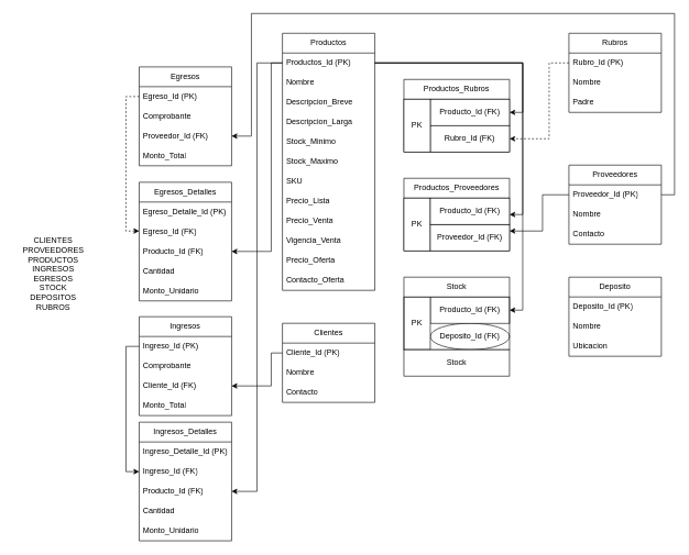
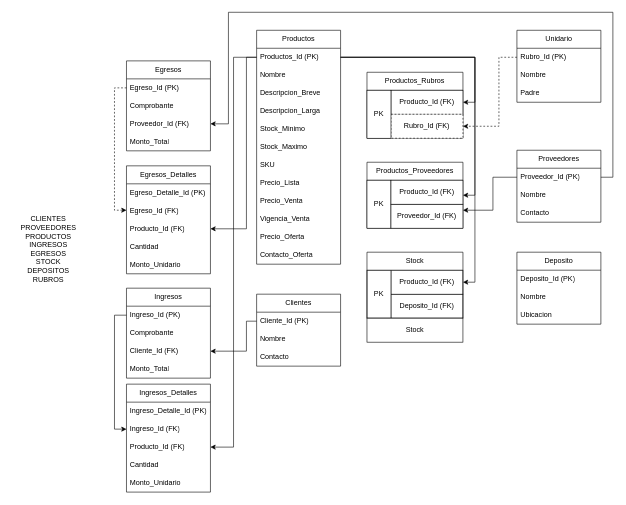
  <mxCell id="0" />
  <mxCell id="1" parent="0" />
  <mxCell id="2" value="CLIENTES&lt;br&gt;PROVEEDORES&lt;br&gt;PRODUCTOS&lt;br&gt;INGRESOS&lt;br&gt;EGRESOS&lt;br&gt;STOCK&lt;br&gt;DEPOSITOS&lt;br&gt;RUBROS&lt;br&gt;" style="text;html=1;strokeColor=none;fillColor=none;align=center;verticalAlign=middle;whiteSpace=wrap;rounded=0;" vertex="1" parent="1"><mxGeometry x="20" y="350" width="120" height="130" as="geometry" /></mxCell>
  <mxCell id="3" value="Productos&lt;br&gt;" style="swimlane;fontStyle=0;childLayout=stackLayout;horizontal=1;startSize=30;horizontalStack=0;resizeParent=1;resizeParentMax=0;resizeLast=0;collapsible=1;marginBottom=0;whiteSpace=wrap;html=1;" vertex="1" parent="1"><mxGeometry x="427" y="50" width="140" height="390" as="geometry" /></mxCell>
  <mxCell id="4" value="Productos_Id (PK)" style="text;strokeColor=none;fillColor=none;align=left;verticalAlign=middle;spacingLeft=4;spacingRight=4;overflow=hidden;points=[[0,0.5],[1,0.5]];portConstraint=eastwest;rotatable=0;whiteSpace=wrap;html=1;" vertex="1" parent="3"><mxGeometry y="30" width="140" height="30" as="geometry" /></mxCell>
  <mxCell id="5" value="Nombre" style="text;strokeColor=none;fillColor=none;align=left;verticalAlign=middle;spacingLeft=4;spacingRight=4;overflow=hidden;points=[[0,0.5],[1,0.5]];portConstraint=eastwest;rotatable=0;whiteSpace=wrap;html=1;" vertex="1" parent="3"><mxGeometry y="60" width="140" height="30" as="geometry" /></mxCell>
  <mxCell id="6" value="Descripcion_Breve" style="text;strokeColor=none;fillColor=none;align=left;verticalAlign=middle;spacingLeft=4;spacingRight=4;overflow=hidden;points=[[0,0.5],[1,0.5]];portConstraint=eastwest;rotatable=0;whiteSpace=wrap;html=1;" vertex="1" parent="3"><mxGeometry y="90" width="140" height="30" as="geometry" /></mxCell>
  <mxCell id="7" value="Descripcion_Larga" style="text;strokeColor=none;fillColor=none;align=left;verticalAlign=middle;spacingLeft=4;spacingRight=4;overflow=hidden;points=[[0,0.5],[1,0.5]];portConstraint=eastwest;rotatable=0;whiteSpace=wrap;html=1;" vertex="1" parent="3"><mxGeometry y="120" width="140" height="30" as="geometry" /></mxCell>
  <mxCell id="8" value="Stock_Minimo" style="text;strokeColor=none;fillColor=none;align=left;verticalAlign=middle;spacingLeft=4;spacingRight=4;overflow=hidden;points=[[0,0.5],[1,0.5]];portConstraint=eastwest;rotatable=0;whiteSpace=wrap;html=1;" vertex="1" parent="3"><mxGeometry y="150" width="140" height="30" as="geometry" /></mxCell>
  <mxCell id="9" value="Stock_Maximo" style="text;strokeColor=none;fillColor=none;align=left;verticalAlign=middle;spacingLeft=4;spacingRight=4;overflow=hidden;points=[[0,0.5],[1,0.5]];portConstraint=eastwest;rotatable=0;whiteSpace=wrap;html=1;" vertex="1" parent="3"><mxGeometry y="180" width="140" height="30" as="geometry" /></mxCell>
  <mxCell id="10" value="SKU" style="text;strokeColor=none;fillColor=none;align=left;verticalAlign=middle;spacingLeft=4;spacingRight=4;overflow=hidden;points=[[0,0.5],[1,0.5]];portConstraint=eastwest;rotatable=0;whiteSpace=wrap;html=1;" vertex="1" parent="3"><mxGeometry y="210" width="140" height="30" as="geometry" /></mxCell>
  <mxCell id="11" value="Precio_Lista" style="text;strokeColor=none;fillColor=none;align=left;verticalAlign=middle;spacingLeft=4;spacingRight=4;overflow=hidden;points=[[0,0.5],[1,0.5]];portConstraint=eastwest;rotatable=0;whiteSpace=wrap;html=1;" vertex="1" parent="3"><mxGeometry y="240" width="140" height="30" as="geometry" /></mxCell>
  <mxCell id="12" value="Precio_Venta" style="text;strokeColor=none;fillColor=none;align=left;verticalAlign=middle;spacingLeft=4;spacingRight=4;overflow=hidden;points=[[0,0.5],[1,0.5]];portConstraint=eastwest;rotatable=0;whiteSpace=wrap;html=1;" vertex="1" parent="3"><mxGeometry y="270" width="140" height="30" as="geometry" /></mxCell>
  <mxCell id="13" value="Vigencia_Venta" style="text;strokeColor=none;fillColor=none;align=left;verticalAlign=middle;spacingLeft=4;spacingRight=4;overflow=hidden;points=[[0,0.5],[1,0.5]];portConstraint=eastwest;rotatable=0;whiteSpace=wrap;html=1;" vertex="1" parent="3"><mxGeometry y="300" width="140" height="30" as="geometry" /></mxCell>
  <mxCell id="14" value="Precio_Oferta" style="text;strokeColor=none;fillColor=none;align=left;verticalAlign=middle;spacingLeft=4;spacingRight=4;overflow=hidden;points=[[0,0.5],[1,0.5]];portConstraint=eastwest;rotatable=0;whiteSpace=wrap;html=1;" vertex="1" parent="3"><mxGeometry y="330" width="140" height="30" as="geometry" /></mxCell>
  <mxCell id="15" value="Contacto_Oferta" style="text;strokeColor=none;fillColor=none;align=left;verticalAlign=middle;spacingLeft=4;spacingRight=4;overflow=hidden;points=[[0,0.5],[1,0.5]];portConstraint=eastwest;rotatable=0;whiteSpace=wrap;html=1;" vertex="1" parent="3"><mxGeometry y="360" width="140" height="30" as="geometry" /></mxCell>
- <mxCell id="16" value="Rubros" style="swimlane;fontStyle=0;childLayout=stackLayout;horizontal=1;startSize=30;horizontalStack=0;resizeParent=1;resizeParentMax=0;resizeLast=0;collapsible=1;marginBottom=0;whiteSpace=wrap;html=1;" vertex="1" parent="1"><mxGeometry x="861" y="50" width="140" height="120" as="geometry" /></mxCell>
+ <mxCell id="16" value="Unidario" style="swimlane;fontStyle=0;childLayout=stackLayout;horizontal=1;startSize=30;horizontalStack=0;resizeParent=1;resizeParentMax=0;resizeLast=0;collapsible=1;marginBottom=0;whiteSpace=wrap;html=1;" vertex="1" parent="1"><mxGeometry x="861" y="50" width="140" height="120" as="geometry" /></mxCell>
  <mxCell id="17" value="Rubro_Id (PK)" style="text;strokeColor=none;fillColor=none;align=left;verticalAlign=middle;spacingLeft=4;spacingRight=4;overflow=hidden;points=[[0,0.5],[1,0.5]];portConstraint=eastwest;rotatable=0;whiteSpace=wrap;html=1;" vertex="1" parent="16"><mxGeometry y="30" width="140" height="30" as="geometry" /></mxCell>
  <mxCell id="18" value="Nombre" style="text;strokeColor=none;fillColor=none;align=left;verticalAlign=middle;spacingLeft=4;spacingRight=4;overflow=hidden;points=[[0,0.5],[1,0.5]];portConstraint=eastwest;rotatable=0;whiteSpace=wrap;html=1;" vertex="1" parent="16"><mxGeometry y="60" width="140" height="30" as="geometry" /></mxCell>
  <mxCell id="19" value="Padre" style="text;strokeColor=none;fillColor=none;align=left;verticalAlign=middle;spacingLeft=4;spacingRight=4;overflow=hidden;points=[[0,0.5],[1,0.5]];portConstraint=eastwest;rotatable=0;whiteSpace=wrap;html=1;" vertex="1" parent="16"><mxGeometry y="90" width="140" height="30" as="geometry" /></mxCell>
  <mxCell id="20" value="Productos_Rubros" style="swimlane;fontStyle=0;childLayout=stackLayout;horizontal=1;startSize=30;horizontalStack=0;resizeParent=1;resizeParentMax=0;resizeLast=0;collapsible=1;marginBottom=0;whiteSpace=wrap;html=1;" vertex="1" parent="1"><mxGeometry x="611" y="120" width="160" height="110" as="geometry" /></mxCell>
  <mxCell id="21" value="" style="group" vertex="1" connectable="0" parent="20"><mxGeometry y="30" width="160" height="80" as="geometry" /></mxCell>
  <mxCell id="22" value="Producto_Id (FK)" style="rounded=0;whiteSpace=wrap;html=1;" vertex="1" parent="21"><mxGeometry x="40" width="120" height="40" as="geometry" /></mxCell>
- <mxCell id="23" value="Rubro_Id (FK)" style="rounded=0;whiteSpace=wrap;html=1;" vertex="1" parent="21"><mxGeometry x="40" y="40" width="120" height="40" as="geometry" /></mxCell>
+ <mxCell id="23" value="Rubro_Id (FK)" style="rounded=0;whiteSpace=wrap;html=1;dashed=1;" vertex="1" parent="21"><mxGeometry x="40" y="40" width="120" height="40" as="geometry" /></mxCell>
  <mxCell id="24" value="PK" style="rounded=0;whiteSpace=wrap;html=1;" vertex="1" parent="21"><mxGeometry width="40" height="80" as="geometry" /></mxCell>
  <mxCell id="25" style="edgeStyle=orthogonalEdgeStyle;rounded=0;orthogonalLoop=1;jettySize=auto;html=1;exitX=1;exitY=0.5;exitDx=0;exitDy=0;" edge="1" parent="1" source="4"><mxGeometry relative="1" as="geometry"><mxPoint x="771" y="170" as="targetPoint" /><Array as="points"><mxPoint x="791" y="95" /><mxPoint x="791" y="170" /></Array></mxGeometry></mxCell>
  <mxCell id="26" style="edgeStyle=orthogonalEdgeStyle;rounded=0;orthogonalLoop=1;jettySize=auto;html=1;dashed=1;" edge="1" parent="1" source="17" target="23"><mxGeometry relative="1" as="geometry"><mxPoint x="771" y="210" as="targetPoint" /><Array as="points"><mxPoint x="831" y="95" /><mxPoint x="831" y="210" /></Array></mxGeometry></mxCell>
  <mxCell id="27" value="Proveedores" style="swimlane;fontStyle=0;childLayout=stackLayout;horizontal=1;startSize=30;horizontalStack=0;resizeParent=1;resizeParentMax=0;resizeLast=0;collapsible=1;marginBottom=0;whiteSpace=wrap;html=1;" vertex="1" parent="1"><mxGeometry x="861" y="250" width="140" height="120" as="geometry" /></mxCell>
  <mxCell id="28" value="Proveedor_Id (PK)" style="text;strokeColor=none;fillColor=none;align=left;verticalAlign=middle;spacingLeft=4;spacingRight=4;overflow=hidden;points=[[0,0.5],[1,0.5]];portConstraint=eastwest;rotatable=0;whiteSpace=wrap;html=1;" vertex="1" parent="27"><mxGeometry y="30" width="140" height="30" as="geometry" /></mxCell>
  <mxCell id="29" value="Nombre" style="text;strokeColor=none;fillColor=none;align=left;verticalAlign=middle;spacingLeft=4;spacingRight=4;overflow=hidden;points=[[0,0.5],[1,0.5]];portConstraint=eastwest;rotatable=0;whiteSpace=wrap;html=1;" vertex="1" parent="27"><mxGeometry y="60" width="140" height="30" as="geometry" /></mxCell>
  <mxCell id="30" value="Contacto" style="text;strokeColor=none;fillColor=none;align=left;verticalAlign=middle;spacingLeft=4;spacingRight=4;overflow=hidden;points=[[0,0.5],[1,0.5]];portConstraint=eastwest;rotatable=0;whiteSpace=wrap;html=1;" vertex="1" parent="27"><mxGeometry y="90" width="140" height="30" as="geometry" /></mxCell>
  <mxCell id="31" value="Productos_Proveedores" style="swimlane;fontStyle=0;childLayout=stackLayout;horizontal=1;startSize=30;horizontalStack=0;resizeParent=1;resizeParentMax=0;resizeLast=0;collapsible=1;marginBottom=0;whiteSpace=wrap;html=1;" vertex="1" parent="1"><mxGeometry x="611" y="270" width="160" height="110" as="geometry" /></mxCell>
  <mxCell id="32" value="" style="group" vertex="1" connectable="0" parent="31"><mxGeometry y="30" width="160" height="80" as="geometry" /></mxCell>
  <mxCell id="33" value="PK" style="rounded=0;whiteSpace=wrap;html=1;" vertex="1" parent="32"><mxGeometry width="40" height="80" as="geometry" /></mxCell>
  <mxCell id="34" value="Proveedor_Id (FK)" style="rounded=0;whiteSpace=wrap;html=1;" vertex="1" parent="32"><mxGeometry x="40" y="40" width="120" height="40" as="geometry" /></mxCell>
  <mxCell id="35" value="Producto_Id (FK)" style="rounded=0;whiteSpace=wrap;html=1;" vertex="1" parent="32"><mxGeometry x="40" width="120" height="40" as="geometry" /></mxCell>
  <mxCell id="36" style="edgeStyle=orthogonalEdgeStyle;rounded=0;orthogonalLoop=1;jettySize=auto;html=1;" edge="1" parent="1" source="28" target="34"><mxGeometry relative="1" as="geometry"><mxPoint x="771" y="360" as="targetPoint" /><Array as="points"><mxPoint x="821" y="295" /><mxPoint x="821" y="350" /></Array></mxGeometry></mxCell>
  <mxCell id="37" style="edgeStyle=orthogonalEdgeStyle;rounded=0;orthogonalLoop=1;jettySize=auto;html=1;entryX=1;entryY=0.5;entryDx=0;entryDy=0;" edge="1" parent="1" source="4" target="31"><mxGeometry relative="1" as="geometry" /></mxCell>
  <mxCell id="38" value="Deposito" style="swimlane;fontStyle=0;childLayout=stackLayout;horizontal=1;startSize=30;horizontalStack=0;resizeParent=1;resizeParentMax=0;resizeLast=0;collapsible=1;marginBottom=0;whiteSpace=wrap;html=1;" vertex="1" parent="1"><mxGeometry x="861" y="420" width="140" height="120" as="geometry" /></mxCell>
  <mxCell id="39" value="Deposito_Id (PK)" style="text;strokeColor=none;fillColor=none;align=left;verticalAlign=middle;spacingLeft=4;spacingRight=4;overflow=hidden;points=[[0,0.5],[1,0.5]];portConstraint=eastwest;rotatable=0;whiteSpace=wrap;html=1;" vertex="1" parent="38"><mxGeometry y="30" width="140" height="30" as="geometry" /></mxCell>
  <mxCell id="40" value="Nombre" style="text;strokeColor=none;fillColor=none;align=left;verticalAlign=middle;spacingLeft=4;spacingRight=4;overflow=hidden;points=[[0,0.5],[1,0.5]];portConstraint=eastwest;rotatable=0;whiteSpace=wrap;html=1;" vertex="1" parent="38"><mxGeometry y="60" width="140" height="30" as="geometry" /></mxCell>
  <mxCell id="41" value="Ubicacion" style="text;strokeColor=none;fillColor=none;align=left;verticalAlign=middle;spacingLeft=4;spacingRight=4;overflow=hidden;points=[[0,0.5],[1,0.5]];portConstraint=eastwest;rotatable=0;whiteSpace=wrap;html=1;" vertex="1" parent="38"><mxGeometry y="90" width="140" height="30" as="geometry" /></mxCell>
- <mxCell id="42" value="Deposito_Id (FK)" style="ellipse;whiteSpace=wrap;html=1;" vertex="1" parent="1"><mxGeometry x="651" y="490" width="120" height="40" as="geometry" /></mxCell>
+ <mxCell id="42" value="Deposito_Id (FK)" style="rounded=0;whiteSpace=wrap;html=1;" vertex="1" parent="1"><mxGeometry x="651" y="490" width="120" height="40" as="geometry" /></mxCell>
  <mxCell id="43" value="Producto_Id (FK)" style="rounded=0;whiteSpace=wrap;html=1;" vertex="1" parent="1"><mxGeometry x="651" y="450" width="120" height="40" as="geometry" /></mxCell>
  <mxCell id="44" value="PK" style="rounded=0;whiteSpace=wrap;html=1;" vertex="1" parent="1"><mxGeometry x="611" y="450" width="40" height="80" as="geometry" /></mxCell>
  <mxCell id="45" value="" style="group" vertex="1" connectable="0" parent="1"><mxGeometry x="611" y="420" width="160" height="150" as="geometry" /></mxCell>
  <mxCell id="46" value="Stock" style="swimlane;fontStyle=0;childLayout=stackLayout;horizontal=1;startSize=30;horizontalStack=0;resizeParent=1;resizeParentMax=0;resizeLast=0;collapsible=1;marginBottom=0;whiteSpace=wrap;html=1;" vertex="1" parent="45"><mxGeometry width="160" height="110" as="geometry" /></mxCell>
  <mxCell id="47" value="Stock" style="rounded=0;whiteSpace=wrap;html=1;" vertex="1" parent="45"><mxGeometry y="110" width="160" height="40" as="geometry" /></mxCell>
  <mxCell id="48" style="edgeStyle=orthogonalEdgeStyle;rounded=0;orthogonalLoop=1;jettySize=auto;html=1;" edge="1" parent="1" source="4" target="43"><mxGeometry relative="1" as="geometry"><Array as="points"><mxPoint x="791" y="95" /><mxPoint x="791" y="470" /></Array></mxGeometry></mxCell>
  <mxCell id="49" value="Egresos" style="swimlane;fontStyle=0;childLayout=stackLayout;horizontal=1;startSize=30;horizontalStack=0;resizeParent=1;resizeParentMax=0;resizeLast=0;collapsible=1;marginBottom=0;whiteSpace=wrap;html=1;" vertex="1" parent="1"><mxGeometry x="210" y="101" width="140" height="150" as="geometry" /></mxCell>
  <mxCell id="50" value="Egreso_Id (PK)" style="text;strokeColor=none;fillColor=none;align=left;verticalAlign=middle;spacingLeft=4;spacingRight=4;overflow=hidden;points=[[0,0.5],[1,0.5]];portConstraint=eastwest;rotatable=0;whiteSpace=wrap;html=1;" vertex="1" parent="49"><mxGeometry y="30" width="140" height="30" as="geometry" /></mxCell>
  <mxCell id="51" value="Comprobante" style="text;strokeColor=none;fillColor=none;align=left;verticalAlign=middle;spacingLeft=4;spacingRight=4;overflow=hidden;points=[[0,0.5],[1,0.5]];portConstraint=eastwest;rotatable=0;whiteSpace=wrap;html=1;" vertex="1" parent="49"><mxGeometry y="60" width="140" height="30" as="geometry" /></mxCell>
  <mxCell id="52" value="Proveedor_Id (FK)" style="text;strokeColor=none;fillColor=none;align=left;verticalAlign=middle;spacingLeft=4;spacingRight=4;overflow=hidden;points=[[0,0.5],[1,0.5]];portConstraint=eastwest;rotatable=0;whiteSpace=wrap;html=1;" vertex="1" parent="49"><mxGeometry y="90" width="140" height="30" as="geometry" /></mxCell>
  <mxCell id="53" value="Monto_Total" style="text;strokeColor=none;fillColor=none;align=left;verticalAlign=middle;spacingLeft=4;spacingRight=4;overflow=hidden;points=[[0,0.5],[1,0.5]];portConstraint=eastwest;rotatable=0;whiteSpace=wrap;html=1;" vertex="1" parent="49"><mxGeometry y="120" width="140" height="30" as="geometry" /></mxCell>
  <mxCell id="54" value="Egresos_Detalles" style="swimlane;fontStyle=0;childLayout=stackLayout;horizontal=1;startSize=30;horizontalStack=0;resizeParent=1;resizeParentMax=0;resizeLast=0;collapsible=1;marginBottom=0;whiteSpace=wrap;html=1;" vertex="1" parent="1"><mxGeometry x="210" y="276" width="140" height="180" as="geometry" /></mxCell>
  <mxCell id="55" value="Egreso_Detalle_Id (PK)" style="text;strokeColor=none;fillColor=none;align=left;verticalAlign=middle;spacingLeft=4;spacingRight=4;overflow=hidden;points=[[0,0.5],[1,0.5]];portConstraint=eastwest;rotatable=0;whiteSpace=wrap;html=1;" vertex="1" parent="54"><mxGeometry y="30" width="140" height="30" as="geometry" /></mxCell>
  <mxCell id="56" value="Egreso_Id (FK)" style="text;strokeColor=none;fillColor=none;align=left;verticalAlign=middle;spacingLeft=4;spacingRight=4;overflow=hidden;points=[[0,0.5],[1,0.5]];portConstraint=eastwest;rotatable=0;whiteSpace=wrap;html=1;" vertex="1" parent="54"><mxGeometry y="60" width="140" height="30" as="geometry" /></mxCell>
  <mxCell id="57" value="Producto_Id (FK)" style="text;strokeColor=none;fillColor=none;align=left;verticalAlign=middle;spacingLeft=4;spacingRight=4;overflow=hidden;points=[[0,0.5],[1,0.5]];portConstraint=eastwest;rotatable=0;whiteSpace=wrap;html=1;" vertex="1" parent="54"><mxGeometry y="90" width="140" height="30" as="geometry" /></mxCell>
  <mxCell id="58" value="Cantidad" style="text;strokeColor=none;fillColor=none;align=left;verticalAlign=middle;spacingLeft=4;spacingRight=4;overflow=hidden;points=[[0,0.5],[1,0.5]];portConstraint=eastwest;rotatable=0;whiteSpace=wrap;html=1;" vertex="1" parent="54"><mxGeometry y="120" width="140" height="30" as="geometry" /></mxCell>
  <mxCell id="59" value="Monto_Unidario" style="text;strokeColor=none;fillColor=none;align=left;verticalAlign=middle;spacingLeft=4;spacingRight=4;overflow=hidden;points=[[0,0.5],[1,0.5]];portConstraint=eastwest;rotatable=0;whiteSpace=wrap;html=1;" vertex="1" parent="54"><mxGeometry y="150" width="140" height="30" as="geometry" /></mxCell>
  <mxCell id="60" style="edgeStyle=orthogonalEdgeStyle;rounded=0;orthogonalLoop=1;jettySize=auto;html=1;entryX=1;entryY=0.5;entryDx=0;entryDy=0;" edge="1" parent="1" source="4" target="57"><mxGeometry relative="1" as="geometry"><Array as="points"><mxPoint x="410" y="95" /><mxPoint x="410" y="381" /></Array></mxGeometry></mxCell>
  <mxCell id="61" style="edgeStyle=orthogonalEdgeStyle;rounded=0;orthogonalLoop=1;jettySize=auto;html=1;dashed=1;" edge="1" parent="1" source="50" target="56"><mxGeometry relative="1" as="geometry"><mxPoint x="190" y="350" as="targetPoint" /><Array as="points"><mxPoint x="190" y="146" /><mxPoint x="190" y="350" /></Array></mxGeometry></mxCell>
  <mxCell id="62" style="edgeStyle=orthogonalEdgeStyle;rounded=0;orthogonalLoop=1;jettySize=auto;html=1;exitX=1;exitY=0.5;exitDx=0;exitDy=0;" edge="1" parent="1" source="28" target="52"><mxGeometry relative="1" as="geometry"><Array as="points"><mxPoint x="1021" y="295" /><mxPoint x="1021" y="20" /><mxPoint x="380" y="20" /><mxPoint x="380" y="206" /></Array></mxGeometry></mxCell>
  <mxCell id="63" value="Ingresos" style="swimlane;fontStyle=0;childLayout=stackLayout;horizontal=1;startSize=30;horizontalStack=0;resizeParent=1;resizeParentMax=0;resizeLast=0;collapsible=1;marginBottom=0;whiteSpace=wrap;html=1;" vertex="1" parent="1"><mxGeometry x="210" y="480" width="140" height="150" as="geometry" /></mxCell>
  <mxCell id="64" value="Ingreso_Id (PK)" style="text;strokeColor=none;fillColor=none;align=left;verticalAlign=middle;spacingLeft=4;spacingRight=4;overflow=hidden;points=[[0,0.5],[1,0.5]];portConstraint=eastwest;rotatable=0;whiteSpace=wrap;html=1;" vertex="1" parent="63"><mxGeometry y="30" width="140" height="30" as="geometry" /></mxCell>
  <mxCell id="65" value="Comprobante" style="text;strokeColor=none;fillColor=none;align=left;verticalAlign=middle;spacingLeft=4;spacingRight=4;overflow=hidden;points=[[0,0.5],[1,0.5]];portConstraint=eastwest;rotatable=0;whiteSpace=wrap;html=1;" vertex="1" parent="63"><mxGeometry y="60" width="140" height="30" as="geometry" /></mxCell>
  <mxCell id="66" value="Cliente_Id (FK)" style="text;strokeColor=none;fillColor=none;align=left;verticalAlign=middle;spacingLeft=4;spacingRight=4;overflow=hidden;points=[[0,0.5],[1,0.5]];portConstraint=eastwest;rotatable=0;whiteSpace=wrap;html=1;" vertex="1" parent="63"><mxGeometry y="90" width="140" height="30" as="geometry" /></mxCell>
  <mxCell id="67" value="Monto_Total" style="text;strokeColor=none;fillColor=none;align=left;verticalAlign=middle;spacingLeft=4;spacingRight=4;overflow=hidden;points=[[0,0.5],[1,0.5]];portConstraint=eastwest;rotatable=0;whiteSpace=wrap;html=1;" vertex="1" parent="63"><mxGeometry y="120" width="140" height="30" as="geometry" /></mxCell>
  <mxCell id="68" value="Ingresos_Detalles" style="swimlane;fontStyle=0;childLayout=stackLayout;horizontal=1;startSize=30;horizontalStack=0;resizeParent=1;resizeParentMax=0;resizeLast=0;collapsible=1;marginBottom=0;whiteSpace=wrap;html=1;" vertex="1" parent="1"><mxGeometry x="210" y="640" width="140" height="180" as="geometry" /></mxCell>
  <mxCell id="69" value="Ingreso_Detalle_Id (PK)" style="text;strokeColor=none;fillColor=none;align=left;verticalAlign=middle;spacingLeft=4;spacingRight=4;overflow=hidden;points=[[0,0.5],[1,0.5]];portConstraint=eastwest;rotatable=0;whiteSpace=wrap;html=1;" vertex="1" parent="68"><mxGeometry y="30" width="140" height="30" as="geometry" /></mxCell>
  <mxCell id="70" value="Ingreso_Id (FK)" style="text;strokeColor=none;fillColor=none;align=left;verticalAlign=middle;spacingLeft=4;spacingRight=4;overflow=hidden;points=[[0,0.5],[1,0.5]];portConstraint=eastwest;rotatable=0;whiteSpace=wrap;html=1;" vertex="1" parent="68"><mxGeometry y="60" width="140" height="30" as="geometry" /></mxCell>
  <mxCell id="71" value="Producto_Id (FK)" style="text;strokeColor=none;fillColor=none;align=left;verticalAlign=middle;spacingLeft=4;spacingRight=4;overflow=hidden;points=[[0,0.5],[1,0.5]];portConstraint=eastwest;rotatable=0;whiteSpace=wrap;html=1;" vertex="1" parent="68"><mxGeometry y="90" width="140" height="30" as="geometry" /></mxCell>
  <mxCell id="72" value="Cantidad" style="text;strokeColor=none;fillColor=none;align=left;verticalAlign=middle;spacingLeft=4;spacingRight=4;overflow=hidden;points=[[0,0.5],[1,0.5]];portConstraint=eastwest;rotatable=0;whiteSpace=wrap;html=1;" vertex="1" parent="68"><mxGeometry y="120" width="140" height="30" as="geometry" /></mxCell>
  <mxCell id="73" value="Monto_Unidario" style="text;strokeColor=none;fillColor=none;align=left;verticalAlign=middle;spacingLeft=4;spacingRight=4;overflow=hidden;points=[[0,0.5],[1,0.5]];portConstraint=eastwest;rotatable=0;whiteSpace=wrap;html=1;" vertex="1" parent="68"><mxGeometry y="150" width="140" height="30" as="geometry" /></mxCell>
  <mxCell id="74" style="edgeStyle=orthogonalEdgeStyle;rounded=0;orthogonalLoop=1;jettySize=auto;html=1;" edge="1" parent="1" source="64" target="70"><mxGeometry relative="1" as="geometry"><Array as="points"><mxPoint x="190" y="525" /><mxPoint x="190" y="715" /></Array></mxGeometry></mxCell>
  <mxCell id="75" style="edgeStyle=orthogonalEdgeStyle;rounded=0;orthogonalLoop=1;jettySize=auto;html=1;" edge="1" parent="1" source="4" target="71"><mxGeometry relative="1" as="geometry" /></mxCell>
  <mxCell id="76" value="Clientes" style="swimlane;fontStyle=0;childLayout=stackLayout;horizontal=1;startSize=30;horizontalStack=0;resizeParent=1;resizeParentMax=0;resizeLast=0;collapsible=1;marginBottom=0;whiteSpace=wrap;html=1;" vertex="1" parent="1"><mxGeometry x="427" y="490" width="140" height="120" as="geometry" /></mxCell>
  <mxCell id="77" value="Cliente_Id (PK)" style="text;strokeColor=none;fillColor=none;align=left;verticalAlign=middle;spacingLeft=4;spacingRight=4;overflow=hidden;points=[[0,0.5],[1,0.5]];portConstraint=eastwest;rotatable=0;whiteSpace=wrap;html=1;" vertex="1" parent="76"><mxGeometry y="30" width="140" height="30" as="geometry" /></mxCell>
  <mxCell id="78" value="Nombre" style="text;strokeColor=none;fillColor=none;align=left;verticalAlign=middle;spacingLeft=4;spacingRight=4;overflow=hidden;points=[[0,0.5],[1,0.5]];portConstraint=eastwest;rotatable=0;whiteSpace=wrap;html=1;" vertex="1" parent="76"><mxGeometry y="60" width="140" height="30" as="geometry" /></mxCell>
  <mxCell id="79" value="Contacto" style="text;strokeColor=none;fillColor=none;align=left;verticalAlign=middle;spacingLeft=4;spacingRight=4;overflow=hidden;points=[[0,0.5],[1,0.5]];portConstraint=eastwest;rotatable=0;whiteSpace=wrap;html=1;" vertex="1" parent="76"><mxGeometry y="90" width="140" height="30" as="geometry" /></mxCell>
  <mxCell id="80" style="edgeStyle=orthogonalEdgeStyle;rounded=0;orthogonalLoop=1;jettySize=auto;html=1;exitX=0;exitY=0.5;exitDx=0;exitDy=0;" edge="1" parent="1" source="77" target="66"><mxGeometry relative="1" as="geometry"><Array as="points"><mxPoint x="410" y="535" /><mxPoint x="410" y="585" /></Array></mxGeometry></mxCell>
